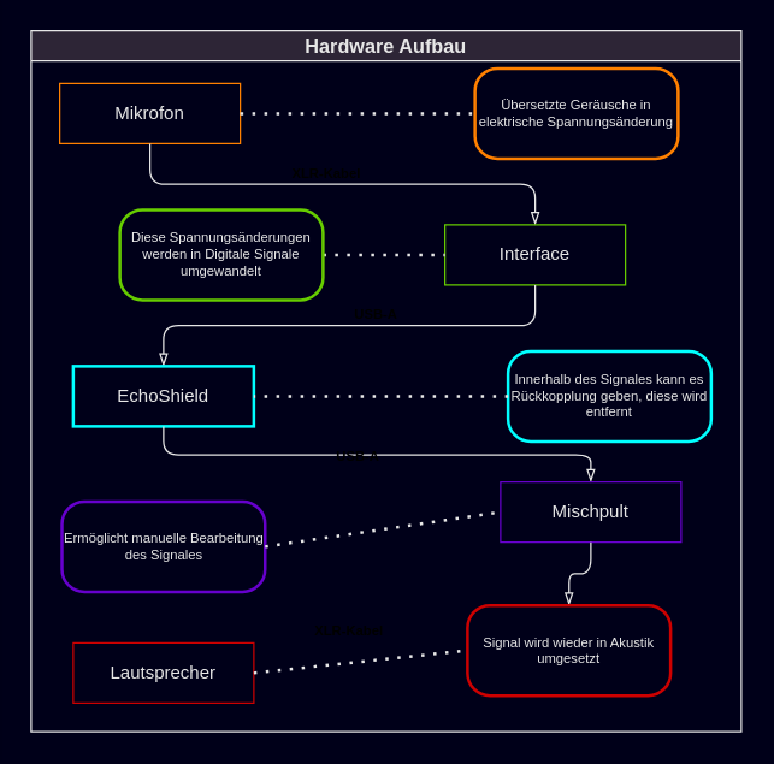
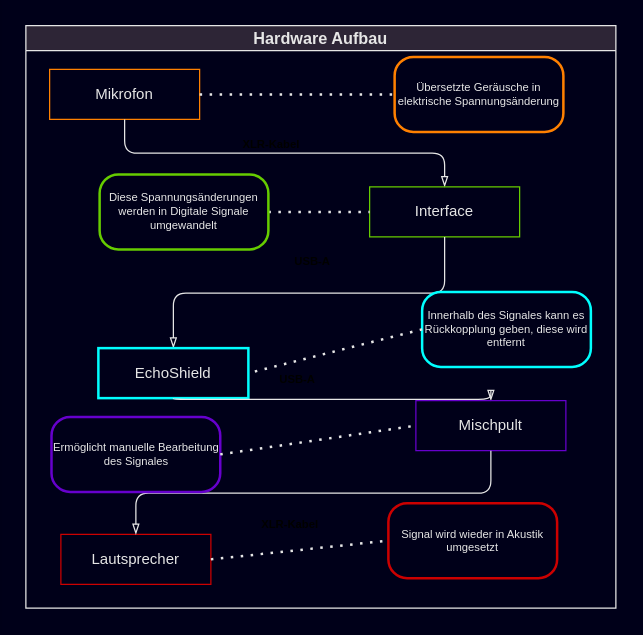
  <mxCell id="0" />
  <mxCell id="1" parent="0" />
  <mxCell id="2" value="Hardware Aufbau" style="swimlane;startSize=20;horizontal=1;containerType=tree;fontSize=13;fillStyle=solid;swimlaneFillColor=none;fillColor=#2D2536;strokeColor=#E6E6E6;fontColor=#E6E6E6;" parent="1" vertex="1"><mxGeometry x="20" y="20" width="472" height="466" as="geometry" /></mxCell>
  <mxCell id="3" value="Mikrofon" style="whiteSpace=wrap;html=1;treeFolding=1;treeMoving=1;newEdgeStyle={&quot;edgeStyle&quot;:&quot;elbowEdgeStyle&quot;,&quot;startArrow&quot;:&quot;none&quot;,&quot;endArrow&quot;:&quot;none&quot;};fillColor=none;strokeColor=#FF8000;fontColor=#E6E6E6;" parent="2" vertex="1"><mxGeometry x="19" y="35" width="120" height="40" as="geometry" /></mxCell>
  <mxCell id="4" value="" style="edgeStyle=elbowEdgeStyle;html=1;elbow=vertical;startArrow=none;endArrow=blockThin;endFill=0;strokeColor=#E6E6E6;jumpStyle=none;" parent="2" source="3" target="5" edge="1"><mxGeometry relative="1" as="geometry" /></mxCell>
  <mxCell id="5" value="Interface" style="whiteSpace=wrap;html=1;treeFolding=1;treeMoving=1;newEdgeStyle={&quot;edgeStyle&quot;:&quot;elbowEdgeStyle&quot;,&quot;startArrow&quot;:&quot;none&quot;,&quot;endArrow&quot;:&quot;none&quot;};fillColor=none;strokeColor=#66CC00;fontColor=#E6E6E6;" parent="2" vertex="1"><mxGeometry x="275" y="129" width="120" height="40" as="geometry" /></mxCell>
  <mxCell id="6" value="" style="edgeStyle=elbowEdgeStyle;html=1;elbow=vertical;startArrow=none;endArrow=blockThin;strokeColor=#E6E6E6;endFill=0;" parent="2" source="5" target="7" edge="1"><mxGeometry relative="1" as="geometry"><mxPoint x="139" y="155" as="sourcePoint" /></mxGeometry></mxCell>
- <mxCell id="7" value="EchoShield" style="whiteSpace=wrap;html=1;treeFolding=1;treeMoving=1;newEdgeStyle={&quot;edgeStyle&quot;:&quot;elbowEdgeStyle&quot;,&quot;startArrow&quot;:&quot;none&quot;,&quot;endArrow&quot;:&quot;none&quot;};fillColor=none;strokeColor=#00FFFF;fontColor=#E6E6E6;gradientColor=default;strokeWidth=2;" parent="2" vertex="1"><mxGeometry x="28" y="223" width="120" height="40" as="geometry" /></mxCell>
+ <mxCell id="7" value="EchoShield" style="whiteSpace=wrap;html=1;treeFolding=1;treeMoving=1;newEdgeStyle={&quot;edgeStyle&quot;:&quot;elbowEdgeStyle&quot;,&quot;startArrow&quot;:&quot;none&quot;,&quot;endArrow&quot;:&quot;none&quot;};fillColor=none;strokeColor=#00FFFF;fontColor=#E6E6E6;gradientColor=default;strokeWidth=2;" parent="2" vertex="1"><mxGeometry x="58" y="258" width="120" height="40" as="geometry" /></mxCell>
  <mxCell id="8" value="" style="edgeStyle=elbowEdgeStyle;html=1;elbow=vertical;startArrow=none;endArrow=blockThin;strokeColor=#E6E6E6;endFill=0;" parent="2" source="7" target="9" edge="1"><mxGeometry relative="1" as="geometry"><mxPoint x="380" y="249" as="sourcePoint" /></mxGeometry></mxCell>
  <mxCell id="9" value="Mischpult" style="whiteSpace=wrap;html=1;treeFolding=1;treeMoving=1;newEdgeStyle={&quot;edgeStyle&quot;:&quot;elbowEdgeStyle&quot;,&quot;startArrow&quot;:&quot;none&quot;,&quot;endArrow&quot;:&quot;none&quot;};fillColor=none;strokeColor=#6600CC;fontColor=#E6E6E6;" parent="2" vertex="1"><mxGeometry x="312" y="300" width="120" height="40" as="geometry" /></mxCell>
  <mxCell id="10" value="&lt;font style=&quot;font-size: 9px;&quot;&gt;XLR-Kabel&lt;/font&gt;" style="text;strokeColor=none;fillColor=none;html=1;fontSize=24;fontStyle=1;verticalAlign=middle;align=center;" parent="2" vertex="1"><mxGeometry x="168" y="80" width="56" height="20" as="geometry" /></mxCell>
  <mxCell id="11" value="&lt;font style=&quot;font-size: 9px;&quot;&gt;USB-A&lt;/font&gt;" style="text;strokeColor=none;fillColor=none;html=1;fontSize=24;fontStyle=1;verticalAlign=middle;align=center;" parent="2" vertex="1"><mxGeometry x="201" y="175" width="56" height="18" as="geometry" /></mxCell>
  <mxCell id="12" value="&lt;font style=&quot;font-size: 9px;&quot;&gt;USB-A&lt;/font&gt;" style="text;strokeColor=none;fillColor=none;html=1;fontSize=24;fontStyle=1;verticalAlign=middle;align=center;" parent="2" vertex="1"><mxGeometry x="189" y="268" width="56" height="20" as="geometry" /></mxCell>
  <mxCell id="13" value="&lt;font style=&quot;font-size: 9px;&quot;&gt;XLR-Kabel&lt;/font&gt;" style="text;strokeColor=none;fillColor=none;html=1;fontSize=24;fontStyle=1;verticalAlign=middle;align=center;" parent="2" vertex="1"><mxGeometry x="183" y="384" width="56" height="20" as="geometry" /></mxCell>
  <mxCell id="14" value="Übersetzte Geräusche in elektrische Spannungsänderung" style="rounded=1;shadow=0;glass=0;sketch=0;strokeColor=#FF8000;strokeWidth=2;fontSize=9;fillColor=none;gradientColor=default;arcSize=25;fontColor=#E6E6E6;labelBorderColor=none;labelBackgroundColor=none;whiteSpace=wrap;html=1;" parent="2" vertex="1"><mxGeometry x="295" y="25" width="135" height="60" as="geometry" /></mxCell>
  <mxCell id="15" style="edgeStyle=none;html=1;fontSize=9;endArrow=none;endFill=0;dashed=1;dashPattern=1 3;strokeWidth=2;strokeColor=#E6E6E6;" parent="2" source="16" target="5" edge="1"><mxGeometry relative="1" as="geometry" /></mxCell>
  <mxCell id="16" value="Diese Spannungsänderungen werden in Digitale Signale umgewandelt" style="rounded=1;whiteSpace=wrap;html=1;shadow=0;glass=0;sketch=0;strokeColor=#66CC00;strokeWidth=2;fontSize=9;fillColor=none;gradientColor=default;arcSize=25;fontColor=#E6E6E6;" parent="2" vertex="1"><mxGeometry x="59" y="119" width="135" height="60" as="geometry" /></mxCell>
  <mxCell id="17" value="Innerhalb des Signales kann es Rückkopplung geben, diese wird entfernt" style="rounded=1;whiteSpace=wrap;html=1;shadow=0;glass=0;sketch=0;strokeColor=#00FFFF;strokeWidth=2;fontSize=9;fillColor=none;gradientColor=default;arcSize=25;fontColor=#E6E6E6;" parent="2" vertex="1"><mxGeometry x="317" y="213" width="135" height="60" as="geometry" /></mxCell>
  <mxCell id="18" value="Lautsprecher" style="whiteSpace=wrap;html=1;treeFolding=1;treeMoving=1;newEdgeStyle={&quot;edgeStyle&quot;:&quot;elbowEdgeStyle&quot;,&quot;startArrow&quot;:&quot;none&quot;,&quot;endArrow&quot;:&quot;none&quot;};fillColor=none;strokeColor=#CC0000;fontColor=#E6E6E6;" parent="2" vertex="1"><mxGeometry x="28" y="407" width="120" height="40" as="geometry" /></mxCell>
- <mxCell id="19" value="" style="edgeStyle=elbowEdgeStyle;html=1;elbow=vertical;startArrow=none;endArrow=blockThin;strokeColor=#E6E6E6;endFill=0;" parent="2" source="9" target="21" edge="1"><mxGeometry relative="1" as="geometry"><mxPoint x="139" y="341" as="sourcePoint" /></mxGeometry></mxCell>
+ <mxCell id="19" value="" style="edgeStyle=elbowEdgeStyle;html=1;elbow=vertical;startArrow=none;endArrow=blockThin;strokeColor=#E6E6E6;endFill=0;" parent="2" source="9" target="18" edge="1"><mxGeometry relative="1" as="geometry"><mxPoint x="139" y="341" as="sourcePoint" /></mxGeometry></mxCell>
  <mxCell id="20" value="Ermöglicht manuelle Bearbeitung des Signales" style="rounded=1;whiteSpace=wrap;html=1;shadow=0;glass=0;sketch=0;strokeColor=#6600CC;strokeWidth=2;fontSize=9;fillColor=none;gradientColor=default;arcSize=25;fontColor=#E6E6E6;" parent="2" vertex="1"><mxGeometry x="20.5" y="313" width="135" height="60" as="geometry" /></mxCell>
  <mxCell id="21" value="Signal wird wieder in Akustik umgesetzt" style="rounded=1;whiteSpace=wrap;html=1;shadow=0;glass=0;sketch=0;strokeColor=#CC0000;strokeWidth=2;fontSize=9;fillColor=none;gradientColor=default;arcSize=25;fontColor=#E6E6E6;" parent="2" vertex="1"><mxGeometry x="290" y="382" width="135" height="60" as="geometry" /></mxCell>
  <mxCell id="22" value="" style="endArrow=none;dashed=1;html=1;dashPattern=1 3;strokeWidth=2;fontSize=9;entryX=1;entryY=0.5;entryDx=0;entryDy=0;exitX=0;exitY=0.5;exitDx=0;exitDy=0;strokeColor=#E6E6E6;" parent="2" source="17" target="7" edge="1"><mxGeometry width="50" height="50" relative="1" as="geometry"><mxPoint x="258" y="243" as="sourcePoint" /><mxPoint x="381" y="203" as="targetPoint" /></mxGeometry></mxCell>
  <mxCell id="23" value="" style="endArrow=none;dashed=1;html=1;dashPattern=1 3;strokeWidth=2;fontSize=9;exitX=1;exitY=0.5;exitDx=0;exitDy=0;entryX=0;entryY=0.5;entryDx=0;entryDy=0;strokeColor=#E6E6E6;" parent="2" source="3" target="14" edge="1"><mxGeometry width="50" height="50" relative="1" as="geometry"><mxPoint x="175" y="56" as="sourcePoint" /><mxPoint x="321" y="-46" as="targetPoint" /></mxGeometry></mxCell>
  <mxCell id="24" value="" style="endArrow=none;dashed=1;html=1;dashPattern=1 3;strokeWidth=2;fontSize=9;exitX=1;exitY=0.5;exitDx=0;exitDy=0;entryX=0;entryY=0.5;entryDx=0;entryDy=0;strokeColor=#E6E6E6;" parent="2" source="20" target="9" edge="1"><mxGeometry width="50" height="50" relative="1" as="geometry"><mxPoint x="249" y="341" as="sourcePoint" /><mxPoint x="299" y="291" as="targetPoint" /></mxGeometry></mxCell>
  <mxCell id="25" value="" style="endArrow=none;dashed=1;html=1;dashPattern=1 3;strokeWidth=2;fontSize=9;exitX=1;exitY=0.5;exitDx=0;exitDy=0;entryX=0;entryY=0.5;entryDx=0;entryDy=0;strokeColor=#E6E6E6;" parent="2" source="18" target="21" edge="1"><mxGeometry width="50" height="50" relative="1" as="geometry"><mxPoint x="237" y="453" as="sourcePoint" /><mxPoint x="287" y="403" as="targetPoint" /></mxGeometry></mxCell>
